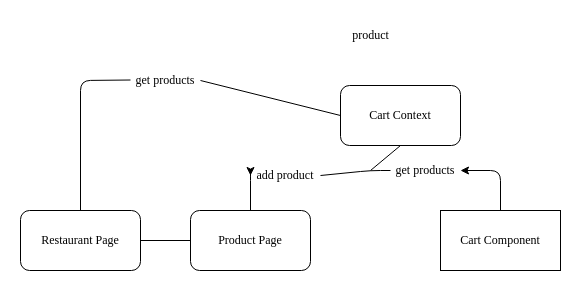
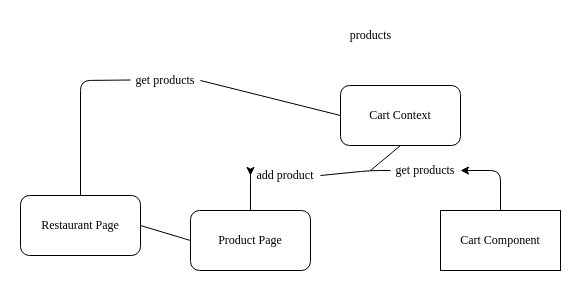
  <mxCell id="0" />
  <mxCell id="1" parent="0" />
  <mxCell id="2" value="Cart Context" style="rounded=1;whiteSpace=wrap;html=1;fontFamily=Tahoma;" parent="1" vertex="1"><mxGeometry x="340" y="85" width="120" height="60" as="geometry" /></mxCell>
- <mxCell id="3" value="product" style="text;html=1;align=center;verticalAlign=middle;resizable=0;points=[];autosize=1;strokeColor=none;fillColor=none;fontFamily=Tahoma;" parent="1" vertex="1"><mxGeometry x="335" y="20" width="70" height="30" as="geometry" /></mxCell>
+ <mxCell id="3" value="products" style="text;html=1;align=center;verticalAlign=middle;resizable=0;points=[];autosize=1;strokeColor=none;fillColor=none;fontFamily=Tahoma;" parent="1" vertex="1"><mxGeometry x="335" y="20" width="70" height="30" as="geometry" /></mxCell>
  <mxCell id="4" style="edgeStyle=none;html=1;exitX=0.5;exitY=0;exitDx=0;exitDy=0;fontFamily=Tahoma;entryX=0;entryY=0.5;entryDx=0;entryDy=0;" parent="1" source="5" target="6" edge="1"><mxGeometry relative="1" as="geometry"><mxPoint x="250" y="150" as="targetPoint" /><Array as="points"><mxPoint x="250" y="170" /></Array></mxGeometry></mxCell>
  <mxCell id="5" value="Product Page" style="rounded=1;whiteSpace=wrap;html=1;fontFamily=Tahoma;" parent="1" vertex="1"><mxGeometry x="190" y="210" width="120" height="60" as="geometry" /></mxCell>
  <mxCell id="6" value="add product" style="text;html=1;strokeColor=none;fillColor=none;align=center;verticalAlign=middle;whiteSpace=wrap;rounded=0;fontFamily=Tahoma;" parent="1" vertex="1"><mxGeometry x="250" y="160" width="70" height="30" as="geometry" /></mxCell>
  <mxCell id="7" style="edgeStyle=elbowEdgeStyle;elbow=vertical;html=1;entryX=1;entryY=0.5;entryDx=0;entryDy=0;fontFamily=Tahoma;exitX=0.5;exitY=0;exitDx=0;exitDy=0;" parent="1" source="8" target="9" edge="1"><mxGeometry relative="1" as="geometry"><Array as="points"><mxPoint x="480" y="170" /></Array></mxGeometry></mxCell>
  <mxCell id="8" value="Cart Component" style="whiteSpace=wrap;html=1;fontFamily=Tahoma;rounded=0;" parent="1" vertex="1"><mxGeometry x="440" y="210" width="120" height="60" as="geometry" /></mxCell>
  <mxCell id="9" value="get products" style="text;html=1;strokeColor=none;fillColor=none;align=center;verticalAlign=middle;whiteSpace=wrap;rounded=0;fontFamily=Tahoma;" parent="1" vertex="1"><mxGeometry x="390" y="155" width="70" height="30" as="geometry" /></mxCell>
  <mxCell id="10" value="" style="endArrow=none;html=1;fontFamily=Tahoma;elbow=vertical;exitX=1;exitY=0.5;exitDx=0;exitDy=0;entryX=0;entryY=0.5;entryDx=0;entryDy=0;" parent="1" source="6" target="9" edge="1"><mxGeometry width="50" height="50" relative="1" as="geometry"><mxPoint x="360" y="145" as="sourcePoint" /><mxPoint x="410" y="95" as="targetPoint" /><Array as="points"><mxPoint x="370" y="170" /></Array></mxGeometry></mxCell>
- <mxCell id="11" value="Restaurant Page" style="rounded=1;whiteSpace=wrap;html=1;fontFamily=Tahoma;" parent="1" vertex="1"><mxGeometry x="20" y="210" width="120" height="60" as="geometry" /></mxCell>
+ <mxCell id="11" value="Restaurant Page" style="rounded=1;whiteSpace=wrap;html=1;fontFamily=Tahoma;" parent="1" vertex="1"><mxGeometry x="20" y="195" width="120" height="60" as="geometry" /></mxCell>
  <mxCell id="12" value="" style="endArrow=none;html=1;fontFamily=Tahoma;elbow=vertical;exitX=1;exitY=0.5;exitDx=0;exitDy=0;entryX=0;entryY=0.5;entryDx=0;entryDy=0;" parent="1" source="11" target="5" edge="1"><mxGeometry width="50" height="50" relative="1" as="geometry"><mxPoint x="90" y="100" as="sourcePoint" /><mxPoint x="140" y="50" as="targetPoint" /></mxGeometry></mxCell>
  <mxCell id="13" value="get products" style="text;html=1;strokeColor=none;fillColor=none;align=center;verticalAlign=middle;whiteSpace=wrap;rounded=0;fontFamily=Tahoma;" parent="1" vertex="1"><mxGeometry x="130" y="65" width="70" height="30" as="geometry" /></mxCell>
  <mxCell id="14" value="" style="endArrow=none;html=1;fontFamily=Tahoma;elbow=vertical;exitX=1;exitY=0.5;exitDx=0;exitDy=0;entryX=0;entryY=0.5;entryDx=0;entryDy=0;" parent="1" source="13" target="2" edge="1"><mxGeometry width="50" height="50" relative="1" as="geometry"><mxPoint x="260" y="80" as="sourcePoint" /><mxPoint x="310" y="30" as="targetPoint" /></mxGeometry></mxCell>
  <mxCell id="15" value="" style="endArrow=none;html=1;fontFamily=Tahoma;elbow=vertical;exitX=0.5;exitY=0;exitDx=0;exitDy=0;entryX=0;entryY=0.5;entryDx=0;entryDy=0;" parent="1" source="11" edge="1"><mxGeometry width="50" height="50" relative="1" as="geometry"><mxPoint x="20" y="79.5" as="sourcePoint" /><mxPoint x="130" y="79.5" as="targetPoint" /><Array as="points"><mxPoint x="80" y="80" /></Array></mxGeometry></mxCell>
  <mxCell id="16" value="" style="endArrow=none;html=1;fontFamily=Tahoma;elbow=vertical;entryX=0.5;entryY=1;entryDx=0;entryDy=0;" parent="1" target="2" edge="1"><mxGeometry width="50" height="50" relative="1" as="geometry"><mxPoint x="370" y="170" as="sourcePoint" /><mxPoint x="400" y="120" as="targetPoint" /></mxGeometry></mxCell>
